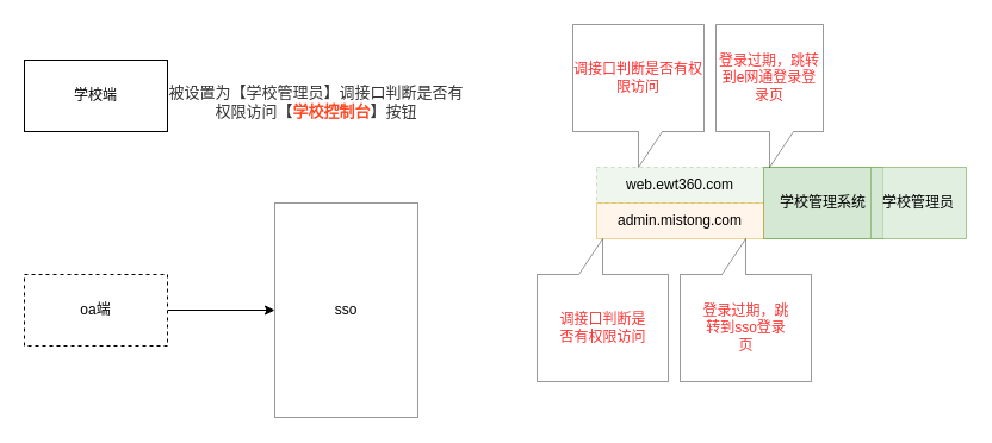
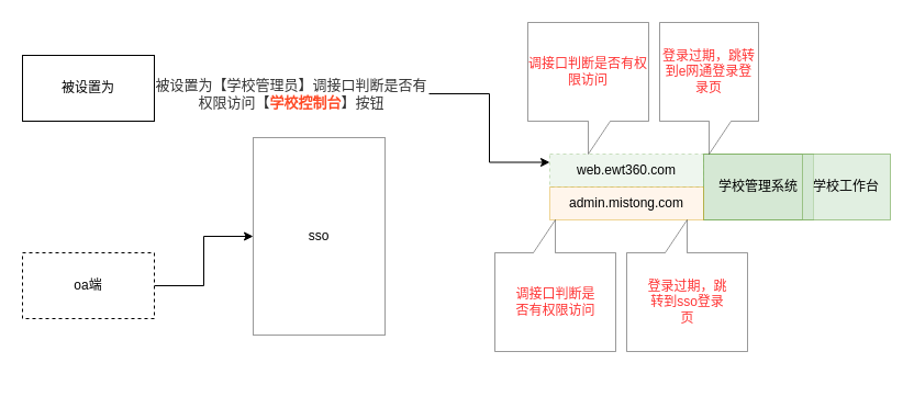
  <mxCell id="0" />
  <mxCell id="1" parent="0" />
- <mxCell id="2" value="学校端" style="rounded=0;whiteSpace=wrap;html=1;" parent="1" vertex="1"><mxGeometry x="20" y="50" width="120" height="60" as="geometry" /></mxCell>
+ <mxCell id="2" value="被设置为" style="rounded=0;whiteSpace=wrap;html=1;" parent="1" vertex="1"><mxGeometry x="20" y="50" width="120" height="60" as="geometry" /></mxCell>
  <mxCell id="3" style="edgeStyle=orthogonalEdgeStyle;rounded=0;orthogonalLoop=1;jettySize=auto;html=1;entryX=0;entryY=0.5;entryDx=0;entryDy=0;" edge="1" parent="1" source="4" target="9"><mxGeometry relative="1" as="geometry" /></mxCell>
  <mxCell id="4" value="oa端" style="rounded=0;whiteSpace=wrap;html=1;dashed=1;" parent="1" vertex="1"><mxGeometry x="20" y="230" width="120" height="60" as="geometry" /></mxCell>
+ <mxCell id="5" style="edgeStyle=orthogonalEdgeStyle;rounded=0;orthogonalLoop=1;jettySize=auto;html=1;entryX=0;entryY=0.25;entryDx=0;entryDy=0;" parent="1" source="6" target="10" edge="1"><mxGeometry relative="1" as="geometry"><mxPoint x="414" y="85" as="targetPoint" /></mxGeometry></mxCell>
  <mxCell id="6" value="&lt;span style=&quot;font-size: 13px ; text-align: left&quot;&gt;&lt;font color=&quot;#333333&quot;&gt;被设置为【学校管理员】调接口判断是否有权限访问【&lt;/font&gt;&lt;b&gt;&lt;font color=&quot;#ff4824&quot;&gt;学校控制台&lt;/font&gt;&lt;/b&gt;&lt;font color=&quot;#333333&quot;&gt;】按钮&lt;/font&gt;&lt;/span&gt;" style="text;html=1;strokeColor=none;fillColor=none;align=center;verticalAlign=middle;whiteSpace=wrap;rounded=0;" parent="1" vertex="1"><mxGeometry x="140" y="80" width="250" height="10" as="geometry" /></mxCell>
  <mxCell id="7" value="学校管理系统" style="rounded=0;whiteSpace=wrap;html=1;fillColor=#d5e8d4;strokeColor=#82b366;" parent="1" vertex="1"><mxGeometry x="640" y="140" width="100" height="60" as="geometry" /></mxCell>
  <mxCell id="8" value="&lt;span style=&quot;color: rgb(255 , 51 , 51)&quot;&gt;调接口判断是否有权限访问&lt;/span&gt;" style="shape=callout;whiteSpace=wrap;html=1;perimeter=calloutPerimeter;opacity=40;" parent="1" vertex="1"><mxGeometry x="480" y="20" width="110" height="120" as="geometry" /></mxCell>
- <mxCell id="9" value="sso" style="rounded=0;whiteSpace=wrap;html=1;opacity=40;" parent="1" vertex="1"><mxGeometry x="230" y="170" width="120" height="180" as="geometry" /></mxCell>
+ <mxCell id="9" value="sso" style="rounded=0;whiteSpace=wrap;html=1;opacity=40;" parent="1" vertex="1"><mxGeometry x="230" y="125" width="120" height="180" as="geometry" /></mxCell>
  <mxCell id="10" value="web.ewt360.com" style="rounded=0;whiteSpace=wrap;html=1;opacity=40;fillColor=#d5e8d4;strokeColor=#82b366;dashed=1;" parent="1" vertex="1"><mxGeometry x="500" y="140" width="140" height="30" as="geometry" /></mxCell>
  <mxCell id="11" value="admin.mistong.com" style="rounded=0;whiteSpace=wrap;html=1;opacity=40;fillColor=#ffe6cc;strokeColor=#d79b00;" parent="1" vertex="1"><mxGeometry x="500" y="170" width="140" height="30" as="geometry" /></mxCell>
- <mxCell id="12" value="学校管理员" style="rounded=0;whiteSpace=wrap;html=1;fillColor=#d5e8d4;strokeColor=#82b366;opacity=70;" parent="1" vertex="1"><mxGeometry x="730" y="140" width="80" height="60" as="geometry" /></mxCell>
+ <mxCell id="12" value="学校工作台" style="rounded=0;whiteSpace=wrap;html=1;fillColor=#d5e8d4;strokeColor=#82b366;opacity=70;" parent="1" vertex="1"><mxGeometry x="730" y="140" width="80" height="60" as="geometry" /></mxCell>
  <mxCell id="13" value="&lt;font color=&quot;#ff3333&quot;&gt;登录过期，跳转到e网通登录登录页&lt;/font&gt;" style="shape=callout;whiteSpace=wrap;html=1;perimeter=calloutPerimeter;opacity=40;" vertex="1" parent="1"><mxGeometry x="600" y="20" width="90" height="120" as="geometry" /></mxCell>
  <mxCell id="14" value="" style="shape=callout;whiteSpace=wrap;html=1;perimeter=calloutPerimeter;opacity=40;rotation=-180;" vertex="1" parent="1"><mxGeometry x="570" y="200" width="110" height="120" as="geometry" /></mxCell>
  <mxCell id="15" value="登录过期，跳转到sso登录页" style="text;html=1;align=center;verticalAlign=middle;whiteSpace=wrap;rounded=0;fontColor=#FF3333;" vertex="1" parent="1"><mxGeometry x="587.5" y="250" width="75" height="50" as="geometry" /></mxCell>
  <mxCell id="16" value="" style="shape=callout;whiteSpace=wrap;html=1;perimeter=calloutPerimeter;opacity=40;rotation=-180;" vertex="1" parent="1"><mxGeometry x="450" y="200" width="110" height="120" as="geometry" /></mxCell>
  <mxCell id="17" value="调接口判断是否有权限访问" style="text;html=1;align=center;verticalAlign=middle;whiteSpace=wrap;rounded=0;fontColor=#FF3333;" vertex="1" parent="1"><mxGeometry x="467.5" y="250" width="75" height="50" as="geometry" /></mxCell>
